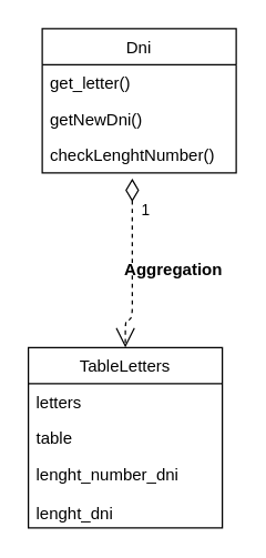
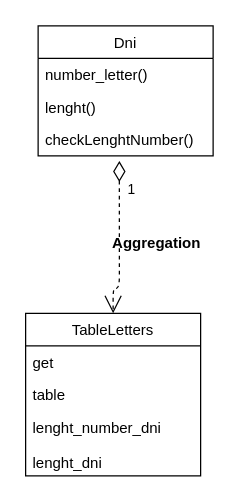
  <mxCell id="0" />
  <mxCell id="1" parent="0" />
  <mxCell id="2" value="Dni" style="swimlane;fontStyle=0;childLayout=stackLayout;horizontal=1;startSize=26;fillColor=none;horizontalStack=0;resizeParent=1;resizeParentMax=0;resizeLast=0;collapsible=1;marginBottom=0;" vertex="1" parent="1"><mxGeometry x="30" y="20" width="140" height="104" as="geometry" /></mxCell>
- <mxCell id="3" value="get_letter()" style="text;strokeColor=none;fillColor=none;align=left;verticalAlign=top;spacingLeft=4;spacingRight=4;overflow=hidden;rotatable=0;points=[[0,0.5],[1,0.5]];portConstraint=eastwest;" vertex="1" parent="2"><mxGeometry y="26" width="140" height="26" as="geometry" /></mxCell>
- <mxCell id="4" value="getNewDni()" style="text;strokeColor=none;fillColor=none;align=left;verticalAlign=top;spacingLeft=4;spacingRight=4;overflow=hidden;rotatable=0;points=[[0,0.5],[1,0.5]];portConstraint=eastwest;" vertex="1" parent="2"><mxGeometry y="52" width="140" height="26" as="geometry" /></mxCell>
+ <mxCell id="3" value="number_letter()" style="text;strokeColor=none;fillColor=none;align=left;verticalAlign=top;spacingLeft=4;spacingRight=4;overflow=hidden;rotatable=0;points=[[0,0.5],[1,0.5]];portConstraint=eastwest;" vertex="1" parent="2"><mxGeometry y="26" width="140" height="26" as="geometry" /></mxCell>
+ <mxCell id="4" value="lenght()" style="text;strokeColor=none;fillColor=none;align=left;verticalAlign=top;spacingLeft=4;spacingRight=4;overflow=hidden;rotatable=0;points=[[0,0.5],[1,0.5]];portConstraint=eastwest;" vertex="1" parent="2"><mxGeometry y="52" width="140" height="26" as="geometry" /></mxCell>
  <mxCell id="5" value="checkLenghtNumber()" style="text;strokeColor=none;fillColor=none;align=left;verticalAlign=top;spacingLeft=4;spacingRight=4;overflow=hidden;rotatable=0;points=[[0,0.5],[1,0.5]];portConstraint=eastwest;" vertex="1" parent="2"><mxGeometry y="78" width="140" height="26" as="geometry" /></mxCell>
  <mxCell id="6" value="TableLetters" style="swimlane;fontStyle=0;childLayout=stackLayout;horizontal=1;startSize=26;fillColor=none;horizontalStack=0;resizeParent=1;resizeParentMax=0;resizeLast=0;collapsible=1;marginBottom=0;" vertex="1" parent="1"><mxGeometry x="20" y="250" width="140" height="130" as="geometry" /></mxCell>
- <mxCell id="7" value="letters" style="text;strokeColor=none;fillColor=none;align=left;verticalAlign=top;spacingLeft=4;spacingRight=4;overflow=hidden;rotatable=0;points=[[0,0.5],[1,0.5]];portConstraint=eastwest;" vertex="1" parent="6"><mxGeometry y="26" width="140" height="26" as="geometry" /></mxCell>
+ <mxCell id="7" value="get" style="text;strokeColor=none;fillColor=none;align=left;verticalAlign=top;spacingLeft=4;spacingRight=4;overflow=hidden;rotatable=0;points=[[0,0.5],[1,0.5]];portConstraint=eastwest;" vertex="1" parent="6"><mxGeometry y="26" width="140" height="26" as="geometry" /></mxCell>
  <mxCell id="8" value="table" style="text;strokeColor=none;fillColor=none;align=left;verticalAlign=top;spacingLeft=4;spacingRight=4;overflow=hidden;rotatable=0;points=[[0,0.5],[1,0.5]];portConstraint=eastwest;" vertex="1" parent="6"><mxGeometry y="52" width="140" height="26" as="geometry" /></mxCell>
  <mxCell id="9" value="lenght_number_dni&#10;&#10;lenght_dni" style="text;strokeColor=none;fillColor=none;align=left;verticalAlign=top;spacingLeft=4;spacingRight=4;overflow=hidden;rotatable=0;points=[[0,0.5],[1,0.5]];portConstraint=eastwest;" vertex="1" parent="6"><mxGeometry y="78" width="140" height="52" as="geometry" /></mxCell>
  <mxCell id="10" value="1" style="endArrow=open;html=1;endSize=12;startArrow=diamondThin;startSize=14;startFill=0;edgeStyle=orthogonalEdgeStyle;align=left;verticalAlign=bottom;exitX=0.464;exitY=1.154;exitDx=0;exitDy=0;exitPerimeter=0;entryX=0.5;entryY=0;entryDx=0;entryDy=0;dashed=1;" edge="1" parent="1" source="5" target="6"><mxGeometry x="-0.496" y="5" relative="1" as="geometry"><mxPoint x="80" y="150" as="sourcePoint" /><mxPoint x="250" y="150" as="targetPoint" /><Array as="points"><mxPoint x="95" y="230" /></Array><mxPoint as="offset" /></mxGeometry></mxCell>
  <mxCell id="11" value="Aggregation" style="text;align=center;fontStyle=1;verticalAlign=middle;spacingLeft=3;spacingRight=3;strokeColor=none;rotatable=0;points=[[0,0.5],[1,0.5]];portConstraint=eastwest;" vertex="1" parent="1"><mxGeometry x="85" y="180" width="80" height="26" as="geometry" /></mxCell>
